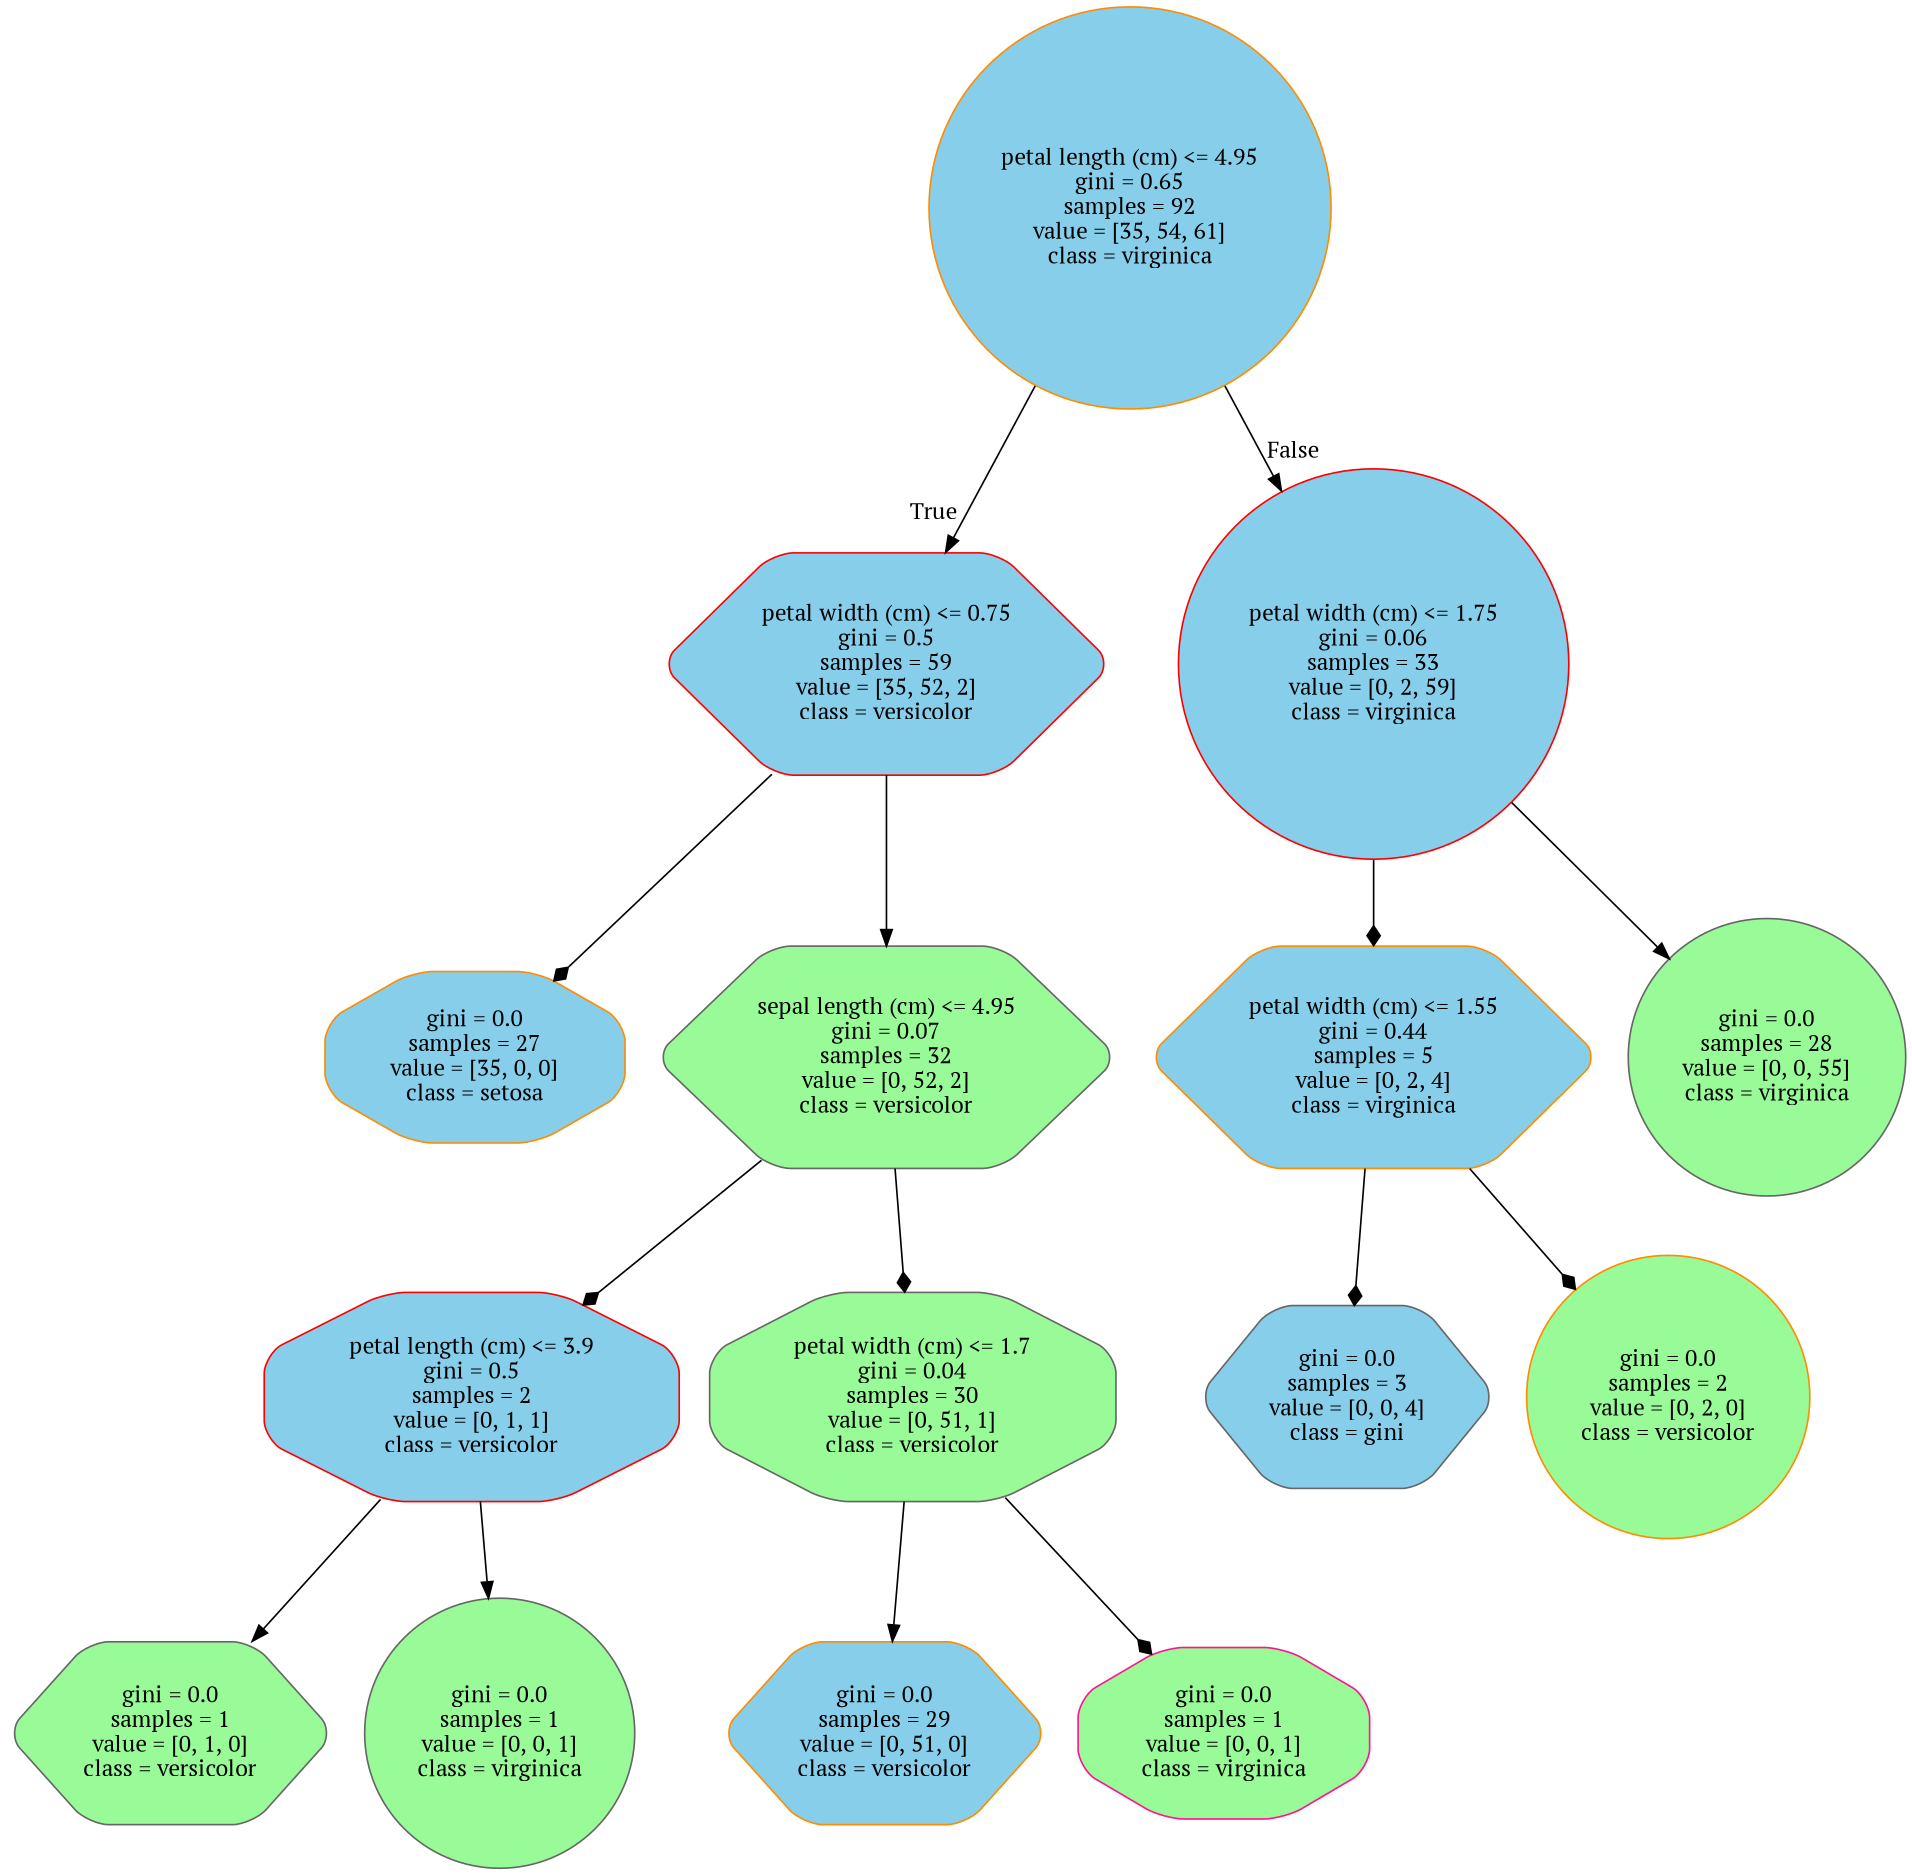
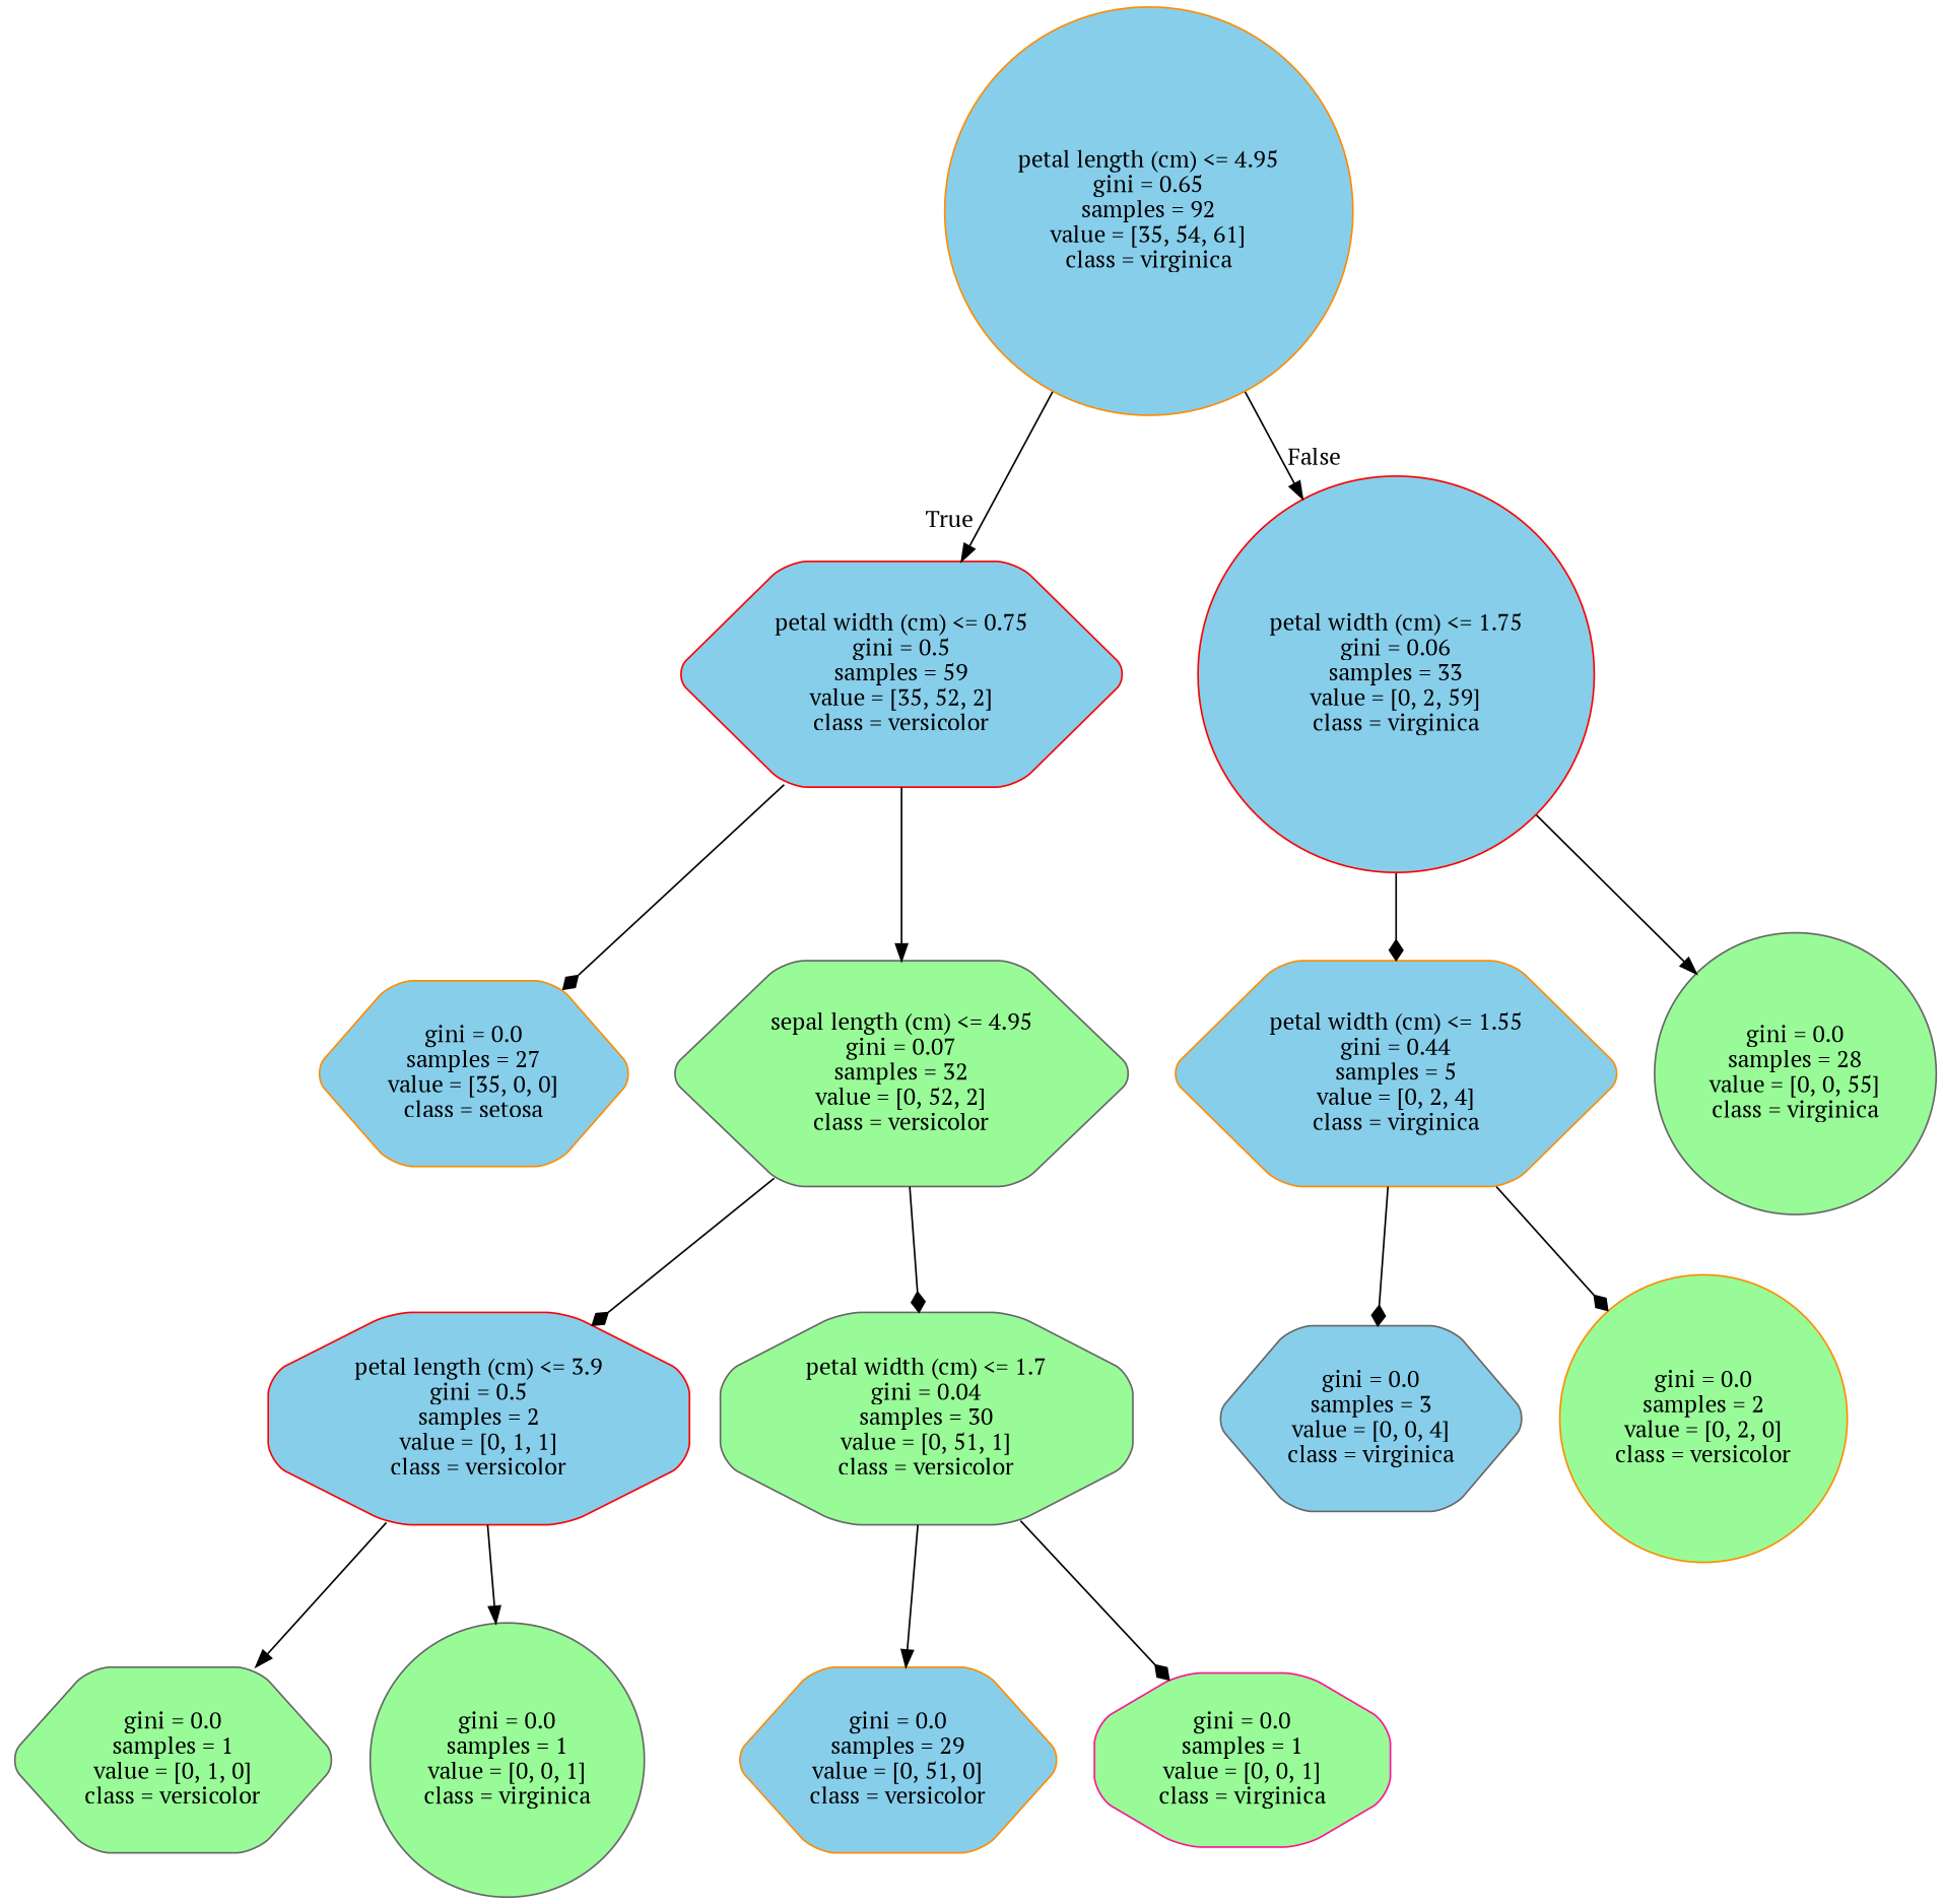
  digraph {
    fontname="PT Serif"
    node [color=gray40 fillcolor=skyblue fontname="PT Serif" shape=hexagon style="filled, rounded"]
    edge [arrowhead=normal fontname="PT Serif"]
    n1 [color=darkorange label="petal length (cm) <= 4.95\ngini = 0.65\nsamples = 92\nvalue = [35, 54, 61]\nclass = virginica" shape=circle]
    n2 [color=red label="petal width (cm) <= 0.75\ngini = 0.5\nsamples = 59\nvalue = [35, 52, 2]\nclass = versicolor"]
    n3 [color=red label="petal width (cm) <= 1.75\ngini = 0.06\nsamples = 33\nvalue = [0, 2, 59]\nclass = virginica" shape=circle]
-   n4 [color=darkorange label="gini = 0.0\nsamples = 27\nvalue = [35, 0, 0]\nclass = setosa" shape=octagon]
+   n4 [color=darkorange label="gini = 0.0\nsamples = 27\nvalue = [35, 0, 0]\nclass = setosa"]
    n5 [fillcolor=palegreen label="sepal length (cm) <= 4.95\ngini = 0.07\nsamples = 32\nvalue = [0, 52, 2]\nclass = versicolor"]
    n6 [color=darkorange label="petal width (cm) <= 1.55\ngini = 0.44\nsamples = 5\nvalue = [0, 2, 4]\nclass = virginica"]
    n7 [fillcolor=palegreen label="gini = 0.0\nsamples = 28\nvalue = [0, 0, 55]\nclass = virginica" shape=circle]
    n8 [color=red label="petal length (cm) <= 3.9\ngini = 0.5\nsamples = 2\nvalue = [0, 1, 1]\nclass = versicolor" shape=octagon]
    n9 [fillcolor=palegreen label="petal width (cm) <= 1.7\ngini = 0.04\nsamples = 30\nvalue = [0, 51, 1]\nclass = versicolor" shape=octagon]
    n10 [fillcolor=palegreen label="gini = 0.0\nsamples = 1\nvalue = [0, 1, 0]\nclass = versicolor"]
    n11 [fillcolor=palegreen label="gini = 0.0\nsamples = 1\nvalue = [0, 0, 1]\nclass = virginica" shape=circle]
    n12 [color=darkorange label="gini = 0.0\nsamples = 29\nvalue = [0, 51, 0]\nclass = versicolor"]
    n13 [color=deeppink fillcolor=palegreen label="gini = 0.0\nsamples = 1\nvalue = [0, 0, 1]\nclass = virginica" shape=octagon]
-   n14 [label="gini = 0.0\nsamples = 3\nvalue = [0, 0, 4]\nclass = gini"]
+   n14 [label="gini = 0.0\nsamples = 3\nvalue = [0, 0, 4]\nclass = virginica"]
    n15 [color=darkorange fillcolor=palegreen label="gini = 0.0\nsamples = 2\nvalue = [0, 2, 0]\nclass = versicolor" shape=circle]
    n1 -> n2 [headlabel=True labelangle=45 labeldistance=2.5]
    n1 -> n3 [headlabel=False labelangle=-45 labeldistance=2.5]
    n2 -> n4 [arrowhead=diamond]
    n2 -> n5
    n3 -> n6 [arrowhead=diamond]
    n3 -> n7
    n5 -> n8 [arrowhead=diamond]
    n5 -> n9 [arrowhead=diamond]
    n6 -> n14 [arrowhead=diamond]
    n6 -> n15 [arrowhead=diamond]
    n8 -> n10
    n8 -> n11
    n9 -> n12
    n9 -> n13 [arrowhead=diamond]
  }
